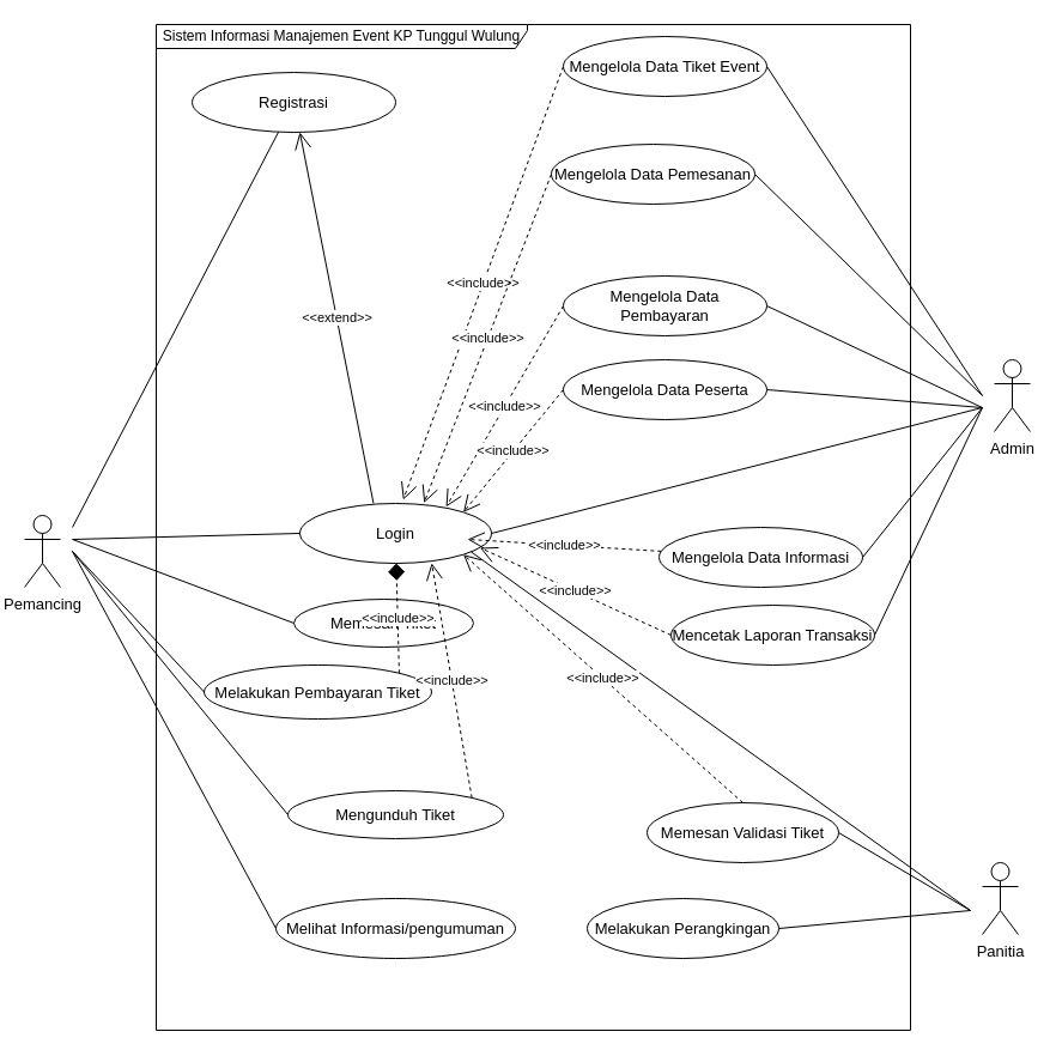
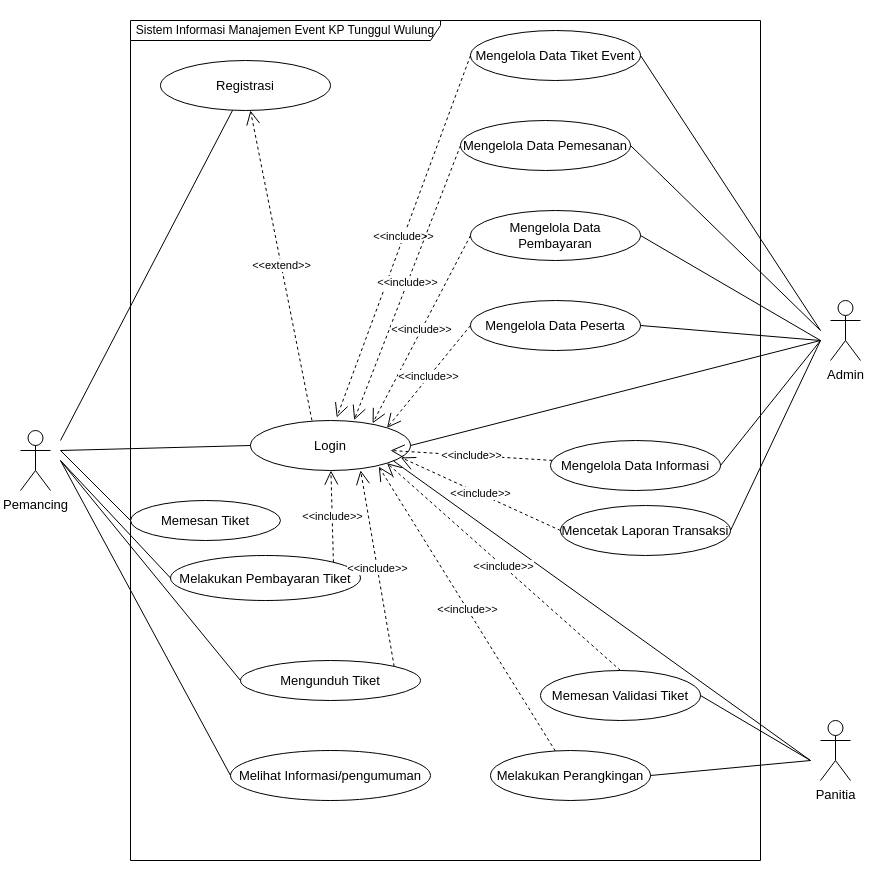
  <mxCell id="0" />
  <mxCell id="1" parent="0" />
  <mxCell id="2" value="Sistem Informasi Manajemen Event KP Tunggul Wulung" style="shape=umlFrame;whiteSpace=wrap;html=1;width=310;height=20;" vertex="1" parent="1"><mxGeometry x="130" y="20" width="630" height="840" as="geometry" /></mxCell>
  <mxCell id="3" value="&lt;font style=&quot;font-size: 13px&quot;&gt;Pemancing&lt;/font&gt;" style="shape=umlActor;verticalLabelPosition=bottom;verticalAlign=top;html=1;" vertex="1" parent="1"><mxGeometry x="20" y="430" width="30" height="60" as="geometry" /></mxCell>
  <mxCell id="4" value="&lt;font style=&quot;font-size: 13px&quot;&gt;Panitia&lt;/font&gt;" style="shape=umlActor;verticalLabelPosition=bottom;verticalAlign=top;html=1;" vertex="1" parent="1"><mxGeometry x="820" y="720" width="30" height="60" as="geometry" /></mxCell>
  <mxCell id="5" value="&lt;font style=&quot;font-size: 13px&quot;&gt;Admin&lt;/font&gt;" style="shape=umlActor;verticalLabelPosition=bottom;verticalAlign=top;html=1;" vertex="1" parent="1"><mxGeometry x="830" y="300" width="30" height="60" as="geometry" /></mxCell>
  <mxCell id="6" value="&lt;font style=&quot;font-size: 13px&quot;&gt;Registrasi&lt;/font&gt;" style="ellipse;whiteSpace=wrap;html=1;" vertex="1" parent="1"><mxGeometry x="160" y="60" width="170" height="50" as="geometry" /></mxCell>
  <mxCell id="7" value="&lt;span style=&quot;font-size: 13px&quot;&gt;Login&lt;/span&gt;" style="ellipse;whiteSpace=wrap;html=1;" vertex="1" parent="1"><mxGeometry x="250" y="420" width="160" height="50" as="geometry" /></mxCell>
- <mxCell id="8" value="&lt;font style=&quot;font-size: 13px&quot;&gt;Memesan Tiket&lt;/font&gt;" style="ellipse;whiteSpace=wrap;html=1;" vertex="1" parent="1"><mxGeometry x="245" y="500" width="150" height="40" as="geometry" /></mxCell>
+ <mxCell id="8" value="&lt;font style=&quot;font-size: 13px&quot;&gt;Memesan Tiket&lt;/font&gt;" style="ellipse;whiteSpace=wrap;html=1;" vertex="1" parent="1"><mxGeometry x="130" y="500" width="150" height="40" as="geometry" /></mxCell>
  <mxCell id="9" value="&lt;font style=&quot;font-size: 13px&quot;&gt;Melakukan Pembayaran Tiket&lt;/font&gt;" style="ellipse;whiteSpace=wrap;html=1;" vertex="1" parent="1"><mxGeometry x="170" y="555" width="190" height="45" as="geometry" /></mxCell>
  <mxCell id="10" value="&lt;font style=&quot;font-size: 13px&quot;&gt;Mengunduh Tiket&lt;/font&gt;" style="ellipse;whiteSpace=wrap;html=1;" vertex="1" parent="1"><mxGeometry x="240" y="660" width="180" height="40" as="geometry" /></mxCell>
  <mxCell id="11" value="&lt;font style=&quot;font-size: 13px&quot;&gt;Melihat Informasi/pengumuman&lt;/font&gt;" style="ellipse;whiteSpace=wrap;html=1;" vertex="1" parent="1"><mxGeometry x="230" y="750" width="200" height="50" as="geometry" /></mxCell>
  <mxCell id="12" value="&lt;font style=&quot;font-size: 13px&quot;&gt;Mengelola Data Tiket Event&lt;/font&gt;" style="ellipse;whiteSpace=wrap;html=1;" vertex="1" parent="1"><mxGeometry x="470" y="30" width="170" height="50" as="geometry" /></mxCell>
  <mxCell id="13" value="&lt;font style=&quot;font-size: 13px&quot;&gt;Mengelola Data Pemesanan&lt;/font&gt;" style="ellipse;whiteSpace=wrap;html=1;" vertex="1" parent="1"><mxGeometry x="460" y="120" width="170" height="50" as="geometry" /></mxCell>
- <mxCell id="14" value="&lt;font style=&quot;font-size: 13px&quot;&gt;Mengelola Data Pembayaran&lt;/font&gt;" style="ellipse;whiteSpace=wrap;html=1;" vertex="1" parent="1"><mxGeometry x="470" y="230" width="170" height="50" as="geometry" /></mxCell>
+ <mxCell id="14" value="&lt;font style=&quot;font-size: 13px&quot;&gt;Mengelola Data Pembayaran&lt;/font&gt;" style="ellipse;whiteSpace=wrap;html=1;" vertex="1" parent="1"><mxGeometry x="470" y="210" width="170" height="50" as="geometry" /></mxCell>
  <mxCell id="15" value="&lt;font style=&quot;font-size: 13px&quot;&gt;Mengelola Data Peserta&lt;/font&gt;" style="ellipse;whiteSpace=wrap;html=1;" vertex="1" parent="1"><mxGeometry x="470" y="300" width="170" height="50" as="geometry" /></mxCell>
  <mxCell id="16" value="&lt;font style=&quot;font-size: 13px&quot;&gt;Mencetak Laporan Transaksi&lt;/font&gt;" style="ellipse;whiteSpace=wrap;html=1;" vertex="1" parent="1"><mxGeometry x="560" y="505" width="170" height="50" as="geometry" /></mxCell>
  <mxCell id="17" value="&lt;font style=&quot;font-size: 13px&quot;&gt;Mengelola Data Informasi&lt;/font&gt;" style="ellipse;whiteSpace=wrap;html=1;" vertex="1" parent="1"><mxGeometry x="550" y="440" width="170" height="50" as="geometry" /></mxCell>
  <mxCell id="18" style="edgeStyle=orthogonalEdgeStyle;rounded=0;orthogonalLoop=1;jettySize=auto;html=1;exitX=0.5;exitY=1;exitDx=0;exitDy=0;" edge="1" parent="1" source="13" target="13"><mxGeometry relative="1" as="geometry" /></mxCell>
  <mxCell id="19" value="&lt;font style=&quot;font-size: 13px&quot;&gt;Memesan Validasi Tiket&lt;/font&gt;" style="ellipse;whiteSpace=wrap;html=1;" vertex="1" parent="1"><mxGeometry x="540" y="670" width="160" height="50" as="geometry" /></mxCell>
  <mxCell id="20" value="&lt;font style=&quot;font-size: 13px&quot;&gt;Melakukan Perangkingan&lt;/font&gt;" style="ellipse;whiteSpace=wrap;html=1;" vertex="1" parent="1"><mxGeometry x="490" y="750" width="160" height="50" as="geometry" /></mxCell>
  <mxCell id="21" value="" style="endArrow=none;html=1;rounded=0;" edge="1" parent="1" target="6"><mxGeometry width="50" height="50" relative="1" as="geometry"><mxPoint x="60" y="440" as="sourcePoint" /><mxPoint x="580" y="440" as="targetPoint" /></mxGeometry></mxCell>
  <mxCell id="22" value="" style="endArrow=none;html=1;rounded=0;entryX=0;entryY=0.5;entryDx=0;entryDy=0;" edge="1" parent="1" target="7"><mxGeometry width="50" height="50" relative="1" as="geometry"><mxPoint x="60" y="450" as="sourcePoint" /><mxPoint x="610" y="420" as="targetPoint" /></mxGeometry></mxCell>
  <mxCell id="23" value="" style="endArrow=none;html=1;rounded=0;entryX=0;entryY=0.5;entryDx=0;entryDy=0;" edge="1" parent="1" target="8"><mxGeometry width="50" height="50" relative="1" as="geometry"><mxPoint x="60" y="450" as="sourcePoint" /><mxPoint x="610" y="420" as="targetPoint" /></mxGeometry></mxCell>
  <mxCell id="24" value="" style="endArrow=none;html=1;rounded=0;entryX=0;entryY=0.5;entryDx=0;entryDy=0;" edge="1" parent="1" target="9"><mxGeometry width="50" height="50" relative="1" as="geometry"><mxPoint x="60" y="460" as="sourcePoint" /><mxPoint x="610" y="560" as="targetPoint" /></mxGeometry></mxCell>
  <mxCell id="25" value="" style="endArrow=none;html=1;rounded=0;exitX=0;exitY=0.5;exitDx=0;exitDy=0;" edge="1" parent="1" source="10"><mxGeometry width="50" height="50" relative="1" as="geometry"><mxPoint x="560" y="610" as="sourcePoint" /><mxPoint x="60" y="460" as="targetPoint" /></mxGeometry></mxCell>
  <mxCell id="26" value="" style="endArrow=none;html=1;rounded=0;exitX=0;exitY=0.5;exitDx=0;exitDy=0;" edge="1" parent="1" source="11"><mxGeometry width="50" height="50" relative="1" as="geometry"><mxPoint x="170" y="670" as="sourcePoint" /><mxPoint x="60" y="460" as="targetPoint" /></mxGeometry></mxCell>
  <mxCell id="27" value="" style="endArrow=none;html=1;rounded=0;exitX=1;exitY=0.5;exitDx=0;exitDy=0;" edge="1" parent="1" source="7"><mxGeometry width="50" height="50" relative="1" as="geometry"><mxPoint x="490" y="380" as="sourcePoint" /><mxPoint x="820" y="340" as="targetPoint" /></mxGeometry></mxCell>
  <mxCell id="28" value="" style="endArrow=none;html=1;rounded=0;exitX=1;exitY=0.5;exitDx=0;exitDy=0;" edge="1" parent="1" source="15"><mxGeometry width="50" height="50" relative="1" as="geometry"><mxPoint x="490" y="380" as="sourcePoint" /><mxPoint x="820" y="340" as="targetPoint" /></mxGeometry></mxCell>
  <mxCell id="29" value="" style="endArrow=none;html=1;rounded=0;exitX=1;exitY=0.5;exitDx=0;exitDy=0;" edge="1" parent="1" source="14"><mxGeometry width="50" height="50" relative="1" as="geometry"><mxPoint x="490" y="380" as="sourcePoint" /><mxPoint x="820" y="340" as="targetPoint" /></mxGeometry></mxCell>
  <mxCell id="30" value="" style="endArrow=none;html=1;rounded=0;entryX=1;entryY=0.5;entryDx=0;entryDy=0;" edge="1" parent="1" target="13"><mxGeometry width="50" height="50" relative="1" as="geometry"><mxPoint x="820" y="330" as="sourcePoint" /><mxPoint x="540" y="330" as="targetPoint" /></mxGeometry></mxCell>
  <mxCell id="31" value="" style="endArrow=none;html=1;rounded=0;entryX=1;entryY=0.5;entryDx=0;entryDy=0;" edge="1" parent="1" target="12"><mxGeometry width="50" height="50" relative="1" as="geometry"><mxPoint x="820" y="330" as="sourcePoint" /><mxPoint x="540" y="330" as="targetPoint" /></mxGeometry></mxCell>
  <mxCell id="32" value="" style="endArrow=none;html=1;rounded=0;exitX=1;exitY=0.5;exitDx=0;exitDy=0;" edge="1" parent="1" source="17"><mxGeometry width="50" height="50" relative="1" as="geometry"><mxPoint x="490" y="520" as="sourcePoint" /><mxPoint x="820" y="340" as="targetPoint" /></mxGeometry></mxCell>
  <mxCell id="33" value="" style="endArrow=none;html=1;rounded=0;exitX=1;exitY=0.5;exitDx=0;exitDy=0;" edge="1" parent="1" source="16"><mxGeometry width="50" height="50" relative="1" as="geometry"><mxPoint x="490" y="520" as="sourcePoint" /><mxPoint x="820" y="340" as="targetPoint" /></mxGeometry></mxCell>
  <mxCell id="34" value="" style="endArrow=none;html=1;rounded=0;entryX=0.893;entryY=0.807;entryDx=0;entryDy=0;entryPerimeter=0;" edge="1" parent="1" target="7"><mxGeometry width="50" height="50" relative="1" as="geometry"><mxPoint x="810" y="760" as="sourcePoint" /><mxPoint x="540" y="470" as="targetPoint" /></mxGeometry></mxCell>
  <mxCell id="35" value="" style="endArrow=none;html=1;rounded=0;exitX=1;exitY=0.5;exitDx=0;exitDy=0;" edge="1" parent="1" source="19"><mxGeometry width="50" height="50" relative="1" as="geometry"><mxPoint x="490" y="670" as="sourcePoint" /><mxPoint x="810" y="760" as="targetPoint" /></mxGeometry></mxCell>
  <mxCell id="36" value="" style="endArrow=none;html=1;rounded=0;exitX=1;exitY=0.5;exitDx=0;exitDy=0;" edge="1" parent="1" source="20"><mxGeometry width="50" height="50" relative="1" as="geometry"><mxPoint x="490" y="670" as="sourcePoint" /><mxPoint x="810" y="760" as="targetPoint" /></mxGeometry></mxCell>
- <mxCell id="37" value="&amp;lt;&amp;lt;extend&amp;gt;&amp;gt;" style="endArrow=open;endSize=12;dashed=0;html=1;rounded=0;exitX=0.384;exitY=-0.003;exitDx=0;exitDy=0;exitPerimeter=0;" edge="1" parent="1" source="7" target="6"><mxGeometry width="160" relative="1" as="geometry"><mxPoint x="430" y="360" as="sourcePoint" /><mxPoint x="590" y="360" as="targetPoint" /></mxGeometry></mxCell>
+ <mxCell id="37" value="&amp;lt;&amp;lt;extend&amp;gt;&amp;gt;" style="endArrow=open;endSize=12;dashed=1;html=1;rounded=0;exitX=0.384;exitY=-0.003;exitDx=0;exitDy=0;exitPerimeter=0;" edge="1" parent="1" source="7" target="6"><mxGeometry width="160" relative="1" as="geometry"><mxPoint x="430" y="360" as="sourcePoint" /><mxPoint x="590" y="360" as="targetPoint" /></mxGeometry></mxCell>
  <mxCell id="38" value="&amp;lt;&amp;lt;include&amp;gt;&amp;gt;" style="endArrow=open;endSize=12;dashed=1;html=1;rounded=0;entryX=0.539;entryY=-0.06;entryDx=0;entryDy=0;entryPerimeter=0;exitX=0;exitY=0.5;exitDx=0;exitDy=0;" edge="1" parent="1" source="12" target="7"><mxGeometry width="160" relative="1" as="geometry"><mxPoint x="130" y="320" as="sourcePoint" /><mxPoint x="290" y="320" as="targetPoint" /></mxGeometry></mxCell>
  <mxCell id="39" value="&amp;lt;&amp;lt;include&amp;gt;&amp;gt;" style="endArrow=open;endSize=12;dashed=1;html=1;rounded=0;entryX=0.648;entryY=-0.01;entryDx=0;entryDy=0;entryPerimeter=0;exitX=0;exitY=0.5;exitDx=0;exitDy=0;" edge="1" parent="1" source="13" target="7"><mxGeometry width="160" relative="1" as="geometry"><mxPoint x="130" y="320" as="sourcePoint" /><mxPoint x="290" y="320" as="targetPoint" /></mxGeometry></mxCell>
  <mxCell id="40" value="&amp;lt;&amp;lt;include&amp;gt;&amp;gt;" style="endArrow=open;endSize=12;dashed=1;html=1;rounded=0;exitX=0;exitY=0.5;exitDx=0;exitDy=0;entryX=0.763;entryY=0.057;entryDx=0;entryDy=0;entryPerimeter=0;" edge="1" parent="1" source="14" target="7"><mxGeometry width="160" relative="1" as="geometry"><mxPoint x="110" y="300" as="sourcePoint" /><mxPoint x="270" y="300" as="targetPoint" /></mxGeometry></mxCell>
  <mxCell id="41" value="&amp;lt;&amp;lt;include&amp;gt;&amp;gt;" style="endArrow=open;endSize=12;dashed=1;html=1;rounded=0;exitX=0;exitY=0.5;exitDx=0;exitDy=0;entryX=1;entryY=0;entryDx=0;entryDy=0;" edge="1" parent="1" source="15" target="7"><mxGeometry width="160" relative="1" as="geometry"><mxPoint x="110" y="470" as="sourcePoint" /><mxPoint x="270" y="470" as="targetPoint" /></mxGeometry></mxCell>
  <mxCell id="42" value="&amp;lt;&amp;lt;include&amp;gt;&amp;gt;" style="endArrow=open;endSize=12;dashed=1;html=1;rounded=0;" edge="1" parent="1" source="17"><mxGeometry width="160" relative="1" as="geometry"><mxPoint x="320" y="380" as="sourcePoint" /><mxPoint x="390" y="450" as="targetPoint" /></mxGeometry></mxCell>
  <mxCell id="43" value="&amp;lt;&amp;lt;include&amp;gt;&amp;gt;" style="endArrow=open;endSize=12;dashed=1;html=1;rounded=0;exitX=0;exitY=0.5;exitDx=0;exitDy=0;entryX=0.94;entryY=0.74;entryDx=0;entryDy=0;entryPerimeter=0;" edge="1" parent="1" source="16" target="7"><mxGeometry width="160" relative="1" as="geometry"><mxPoint x="320" y="380" as="sourcePoint" /><mxPoint x="480" y="380" as="targetPoint" /></mxGeometry></mxCell>
  <mxCell id="44" value="&amp;lt;&amp;lt;include&amp;gt;&amp;gt;" style="endArrow=open;endSize=12;dashed=1;html=1;rounded=0;exitX=0.5;exitY=0;exitDx=0;exitDy=0;entryX=1;entryY=1;entryDx=0;entryDy=0;" edge="1" parent="1" source="19" target="7"><mxGeometry width="160" relative="1" as="geometry"><mxPoint x="320" y="630" as="sourcePoint" /><mxPoint x="360" y="460" as="targetPoint" /></mxGeometry></mxCell>
- <mxCell id="46" value="&amp;lt;&amp;lt;include&amp;gt;&amp;gt;" style="endArrow=diamond;endSize=12;dashed=1;html=1;rounded=0;exitX=1;exitY=0;exitDx=0;exitDy=0;" edge="1" parent="1" source="9" target="7"><mxGeometry width="160" relative="1" as="geometry"><mxPoint x="300" y="680" as="sourcePoint" /><mxPoint x="460" y="680" as="targetPoint" /></mxGeometry></mxCell>
+ <mxCell id="45" value="&amp;lt;&amp;lt;include&amp;gt;&amp;gt;" style="endArrow=open;endSize=12;dashed=1;html=1;rounded=0;entryX=0.802;entryY=0.923;entryDx=0;entryDy=0;entryPerimeter=0;" edge="1" parent="1" source="20" target="7"><mxGeometry width="160" relative="1" as="geometry"><mxPoint x="577.32" y="773.65" as="sourcePoint" /><mxPoint x="380" y="460" as="targetPoint" /></mxGeometry></mxCell>
+ <mxCell id="46" value="&amp;lt;&amp;lt;include&amp;gt;&amp;gt;" style="endArrow=open;endSize=12;dashed=1;html=1;rounded=0;exitX=1;exitY=0;exitDx=0;exitDy=0;" edge="1" parent="1" source="9" target="7"><mxGeometry width="160" relative="1" as="geometry"><mxPoint x="300" y="680" as="sourcePoint" /><mxPoint x="460" y="680" as="targetPoint" /></mxGeometry></mxCell>
  <mxCell id="47" value="&amp;lt;&amp;lt;include&amp;gt;&amp;gt;" style="endArrow=open;endSize=12;dashed=1;html=1;rounded=0;entryX=0.688;entryY=0.997;entryDx=0;entryDy=0;entryPerimeter=0;exitX=1;exitY=0;exitDx=0;exitDy=0;" edge="1" parent="1" source="10" target="7"><mxGeometry width="160" relative="1" as="geometry"><mxPoint x="300" y="680" as="sourcePoint" /><mxPoint x="460" y="680" as="targetPoint" /></mxGeometry></mxCell>
